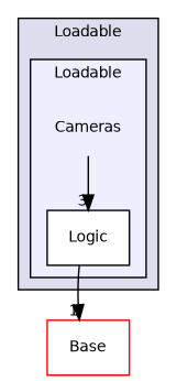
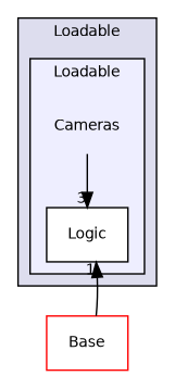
  digraph {
    compound=true
    node [fontname=Helvetica fontsize=10 shape=box]
    edge [labeldistance=1.5 labelfontname=Helvetica labelfontsize=10]
    n1 [label=Cameras shape=plaintext]
    n2 [color=black fillcolor=white label=Logic style=filled]
    n3 [color=red label=Base]
    subgraph cluster_1 {
      bgcolor="#ddddee"
      fontname=Helvetica
      fontsize=10
      label=Loadable
      pencolor=black
      subgraph cluster_2 {
        bgcolor="#eeeeff"
        fontname=Helvetica
        fontsize=10
        label=Loadable
        pencolor=black
        n1
        n2
      }
    }
    n1 -> n2 [headlabel=3]
-   n2 -> n3 [headlabel=1]
+   n3 -> n2 [headlabel=1]
  }
